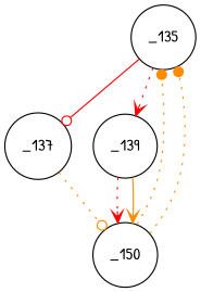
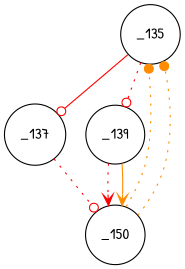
  digraph {
    fontname="Patrick Hand"
    node [fontname="Patrick Hand" shape=circle]
    edge [arrowhead=odot color=red fontname="Patrick Hand" style=dotted]
    _135
    _137
    _139
    _150
    _135 -> _137 [style=solid]
-   _135 -> _139 [arrowhead=vee]
-   _137 -> _150 [color=darkorange]
+   _135 -> _139
+   _137 -> _150
    _139 -> _150 [arrowhead=vee]
    _139 -> _150 [arrowhead=vee color=darkorange style=solid]
    _150 -> _135 [arrowhead=dot color=darkorange]
    _150 -> _135 [arrowhead=dot color=darkorange]
  }
